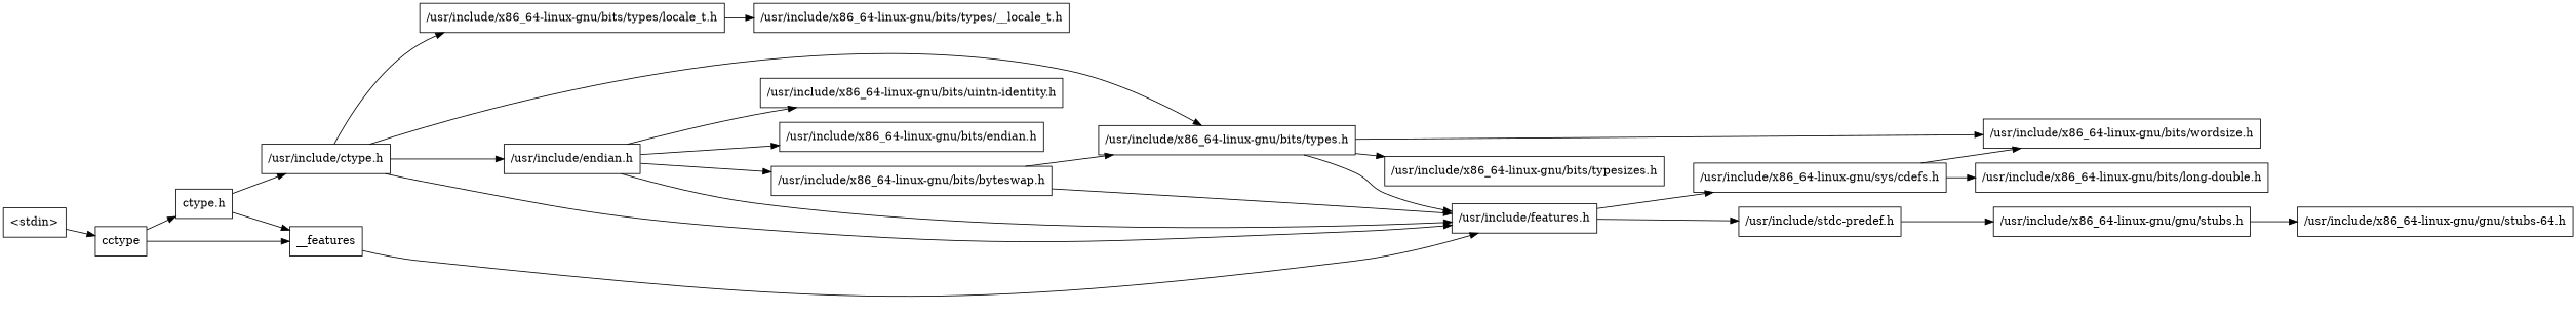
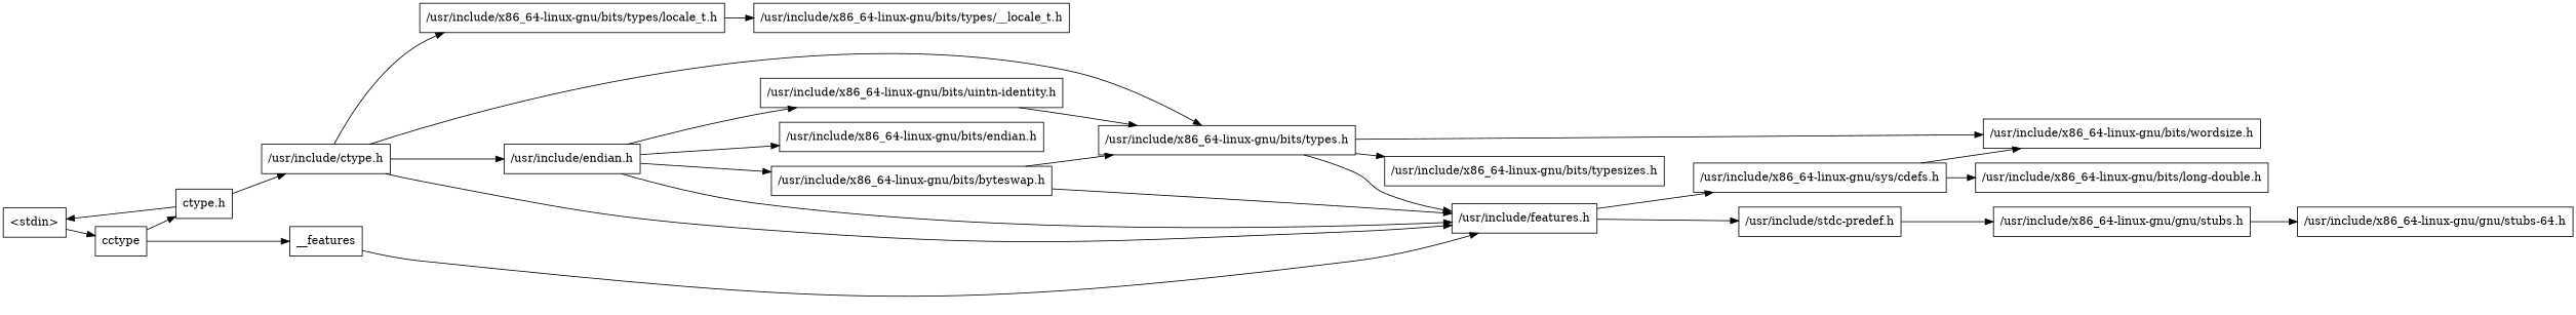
  digraph {
    rankdir=LR
    node [shape=box]
    n1 [label="\<stdin\>"]
    n2 [label=cctype]
    n3 [label="ctype.h"]
    n4 [label=__features]
    n5 [label="/usr/include/ctype.h"]
    n6 [label="/usr/include/features.h"]
    n7 [label="/usr/include/x86_64-linux-gnu/bits/types.h"]
    n8 [label="/usr/include/endian.h"]
    n9 [label="/usr/include/x86_64-linux-gnu/bits/types/locale_t.h"]
    n10 [label="/usr/include/x86_64-linux-gnu/bits/typesizes.h"]
    n11 [label="/usr/include/x86_64-linux-gnu/bits/wordsize.h"]
    n12 [label="/usr/include/x86_64-linux-gnu/bits/endian.h"]
    n13 [label="/usr/include/x86_64-linux-gnu/bits/byteswap.h"]
    n14 [label="/usr/include/x86_64-linux-gnu/bits/uintn-identity.h"]
    n15 [label="/usr/include/x86_64-linux-gnu/bits/types/__locale_t.h"]
    n16 [label="/usr/include/stdc-predef.h"]
    n17 [label="/usr/include/x86_64-linux-gnu/sys/cdefs.h"]
    n18 [label="/usr/include/x86_64-linux-gnu/gnu/stubs.h"]
    n19 [label="/usr/include/x86_64-linux-gnu/bits/long-double.h"]
    n20 [label="/usr/include/x86_64-linux-gnu/gnu/stubs-64.h"]
    n1 -> n2
    n2 -> n3
    n2 -> n4
-   n3 -> n4
+   n3 -> n1
    n3 -> n5
    n4 -> n6
    n5 -> n6
    n5 -> n7
    n5 -> n8
    n5 -> n9
    n6 -> n16
    n6 -> n17
    n7 -> n6
    n7 -> n10
    n7 -> n11
    n8 -> n6
    n8 -> n12
    n8 -> n13
    n8 -> n14
    n9 -> n15
    n13 -> n6
    n13 -> n7
+   n14 -> n7
    n16 -> n18
    n17 -> n11
    n17 -> n19
    n18 -> n20
  }
